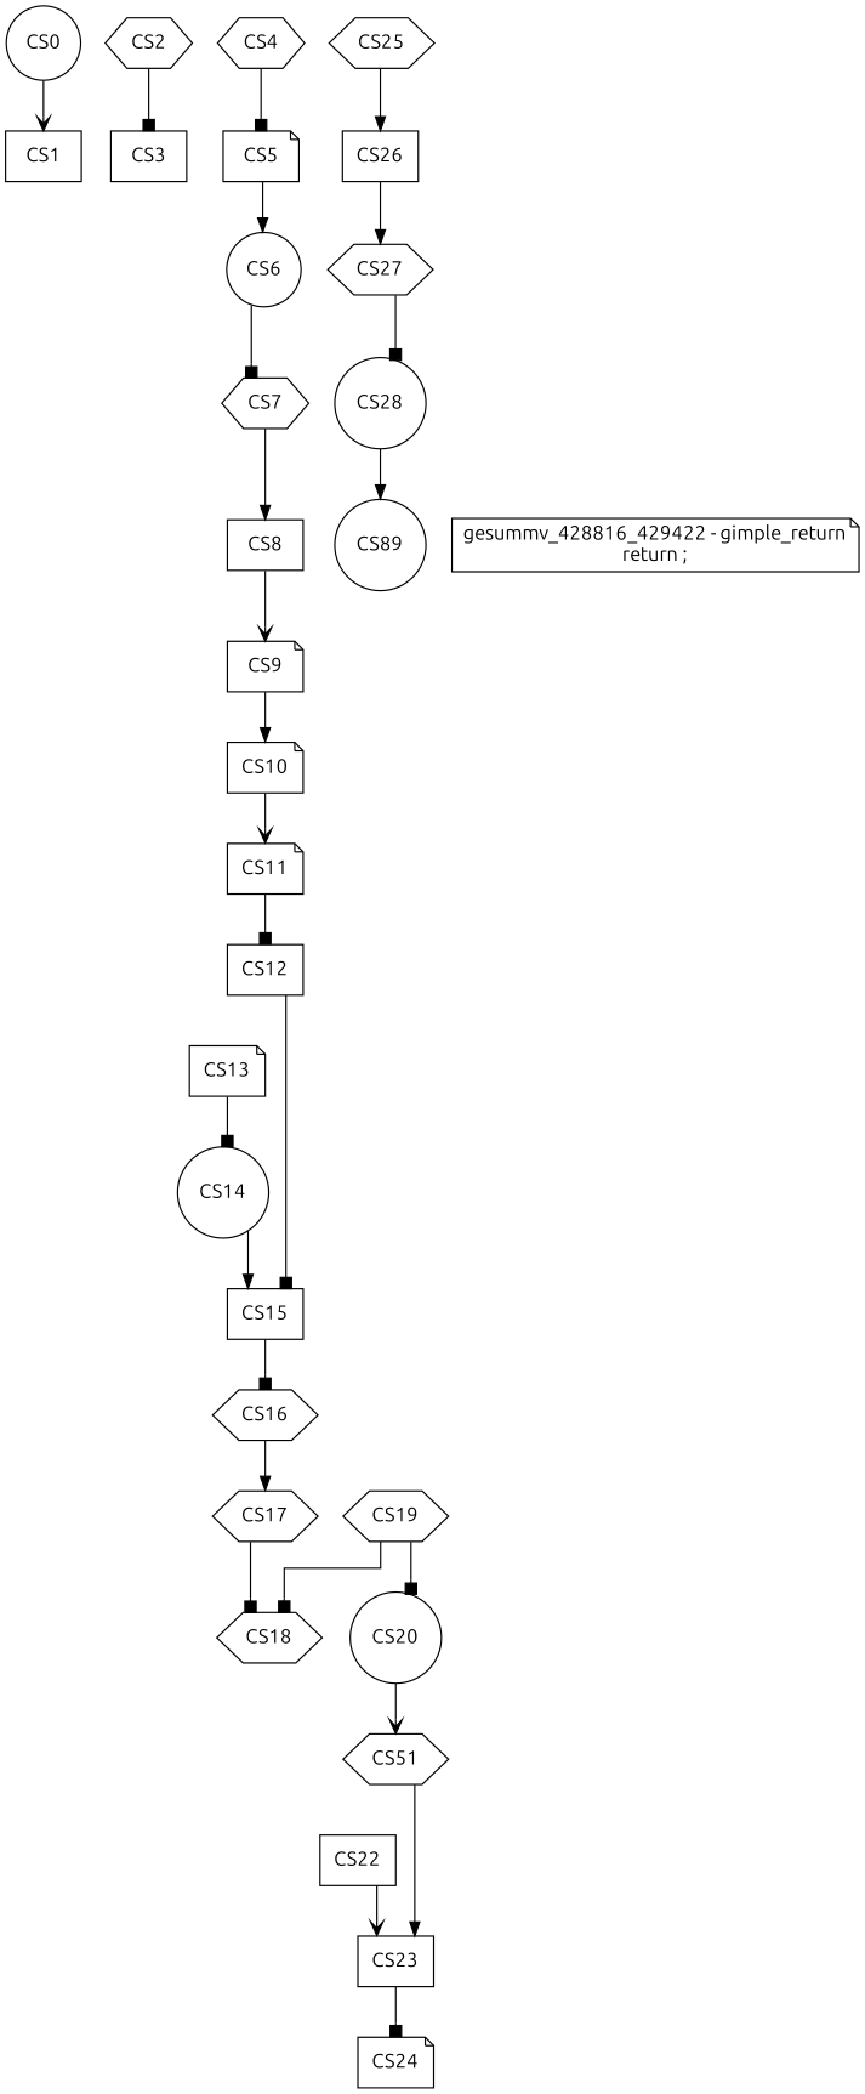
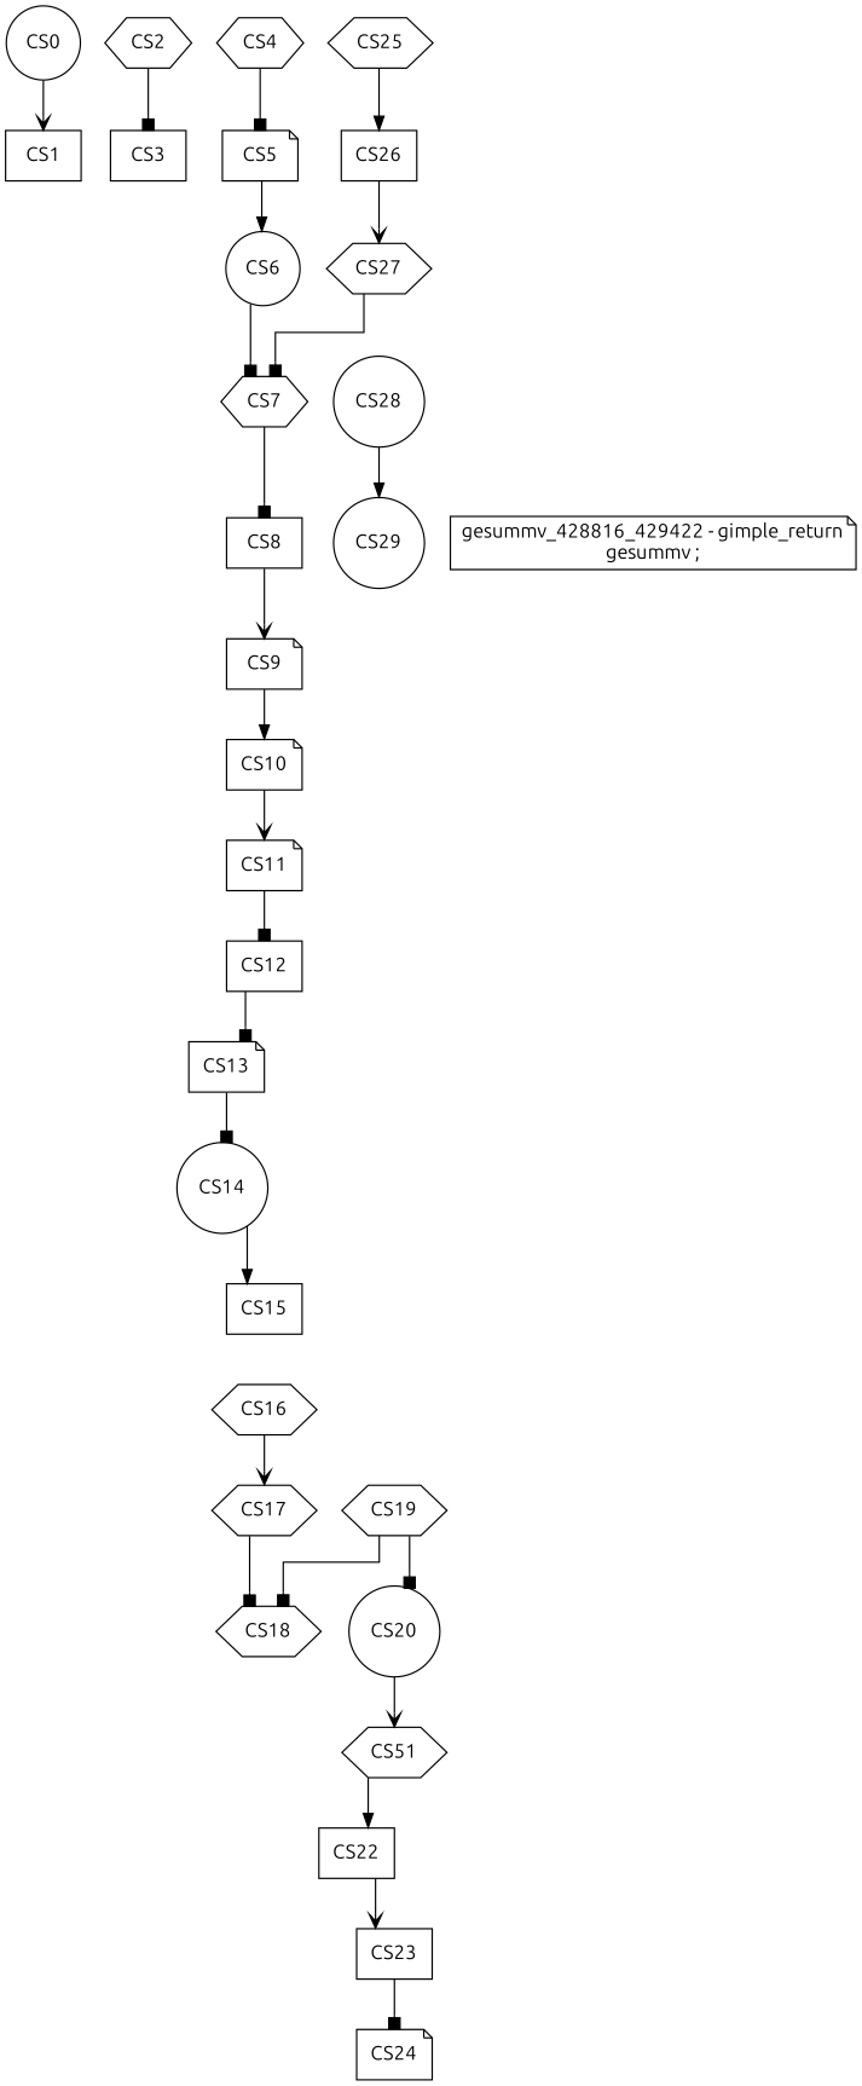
  digraph {
    fontname=Ubuntu
    splines=ortho
    node [fontname=Ubuntu shape=hexagon style=plaintext]
    edge [arrowhead=box fontname=Ubuntu]
    CS0 [shape=circle]
    CS1 [shape=box]
    CS2
    CS3 [shape=box]
    CS4
    CS22 [shape=box]
    CS5 [shape=note]
    CS6 [shape=circle]
    CS7
    CS8 [shape=box]
    CS9 [shape=note]
    CS10 [shape=note]
    CS11 [shape=note]
    CS12 [shape=box]
    CS13 [shape=note]
    CS14 [shape=circle]
    CS15 [shape=box]
    CS16
    CS17
    CS18
    CS19
    CS20 [shape=circle]
    n23 [label=CS51]
    CS23 [shape=box]
    CS24 [shape=note]
    CS25
    CS26 [shape=box]
    CS27
    CS28 [shape=circle]
-   CS29 [shape=circle label=CS89]
-   n31 [label="gesummv_428816_429422 - gimple_return\nreturn ;\n" shape=note style=""]
+   CS29 [shape=circle]
+   n31 [label="gesummv_428816_429422 - gimple_return\ngesummv ;\n" shape=note style=""]
    subgraph sub_1 {
      rank=same
      CS0
    }
    subgraph sub_2 {
      rank=same
      CS1
    }
    subgraph sub_3 {
      rank=same
      CS2
    }
    subgraph sub_4 {
      rank=same
      CS3
    }
    subgraph sub_5 {
      rank=same
      CS4
    }
    subgraph sub_6 {
      rank=same
      CS22
    }
    subgraph sub_7 {
      rank=same
      CS5
    }
    subgraph sub_8 {
      rank=same
      CS6
    }
    subgraph sub_9 {
      rank=same
      CS7
    }
    subgraph sub_10 {
      rank=same
      CS8
    }
    subgraph sub_11 {
      rank=same
      CS9
    }
    subgraph sub_12 {
      rank=same
      CS10
    }
    subgraph sub_13 {
      rank=same
      CS11
    }
    subgraph sub_14 {
      rank=same
      CS12
    }
    subgraph sub_15 {
      rank=same
      CS13
    }
    subgraph sub_16 {
      rank=same
      CS14
    }
    subgraph sub_17 {
      rank=same
      CS15
    }
    subgraph sub_18 {
      rank=same
      CS16
    }
    subgraph sub_19 {
      rank=same
      CS17
    }
    subgraph sub_20 {
      rank=same
      CS18
    }
    subgraph sub_21 {
      rank=same
      CS19
    }
    subgraph sub_22 {
      rank=same
      CS20
    }
    subgraph sub_23 {
      rank=same
      n23
    }
    subgraph sub_24 {
      rank=same
      CS23
    }
    subgraph sub_25 {
      rank=same
      CS24
    }
    subgraph sub_26 {
      rank=same
      CS25
    }
    subgraph sub_27 {
      rank=same
      CS26
    }
    subgraph sub_28 {
      rank=same
      CS27
    }
    subgraph sub_29 {
      rank=same
      CS28
    }
    subgraph sub_30 {
      rank=same
      CS29
      n31
    }
    CS0 -> CS1 [arrowhead=vee]
    CS2 -> CS3
    CS4 -> CS5
    CS22 -> CS23 [arrowhead=vee]
    CS5 -> CS6 [arrowhead=normal]
    CS6 -> CS7
-   CS7 -> CS8 [arrowhead=normal]
+   CS7 -> CS8
    CS8 -> CS9 [arrowhead=vee]
    CS9 -> CS10 [arrowhead=normal]
    CS10 -> CS11 [arrowhead=vee]
    CS11 -> CS12
-   CS12 -> CS15
+   CS12 -> CS13
    CS13 -> CS14
    CS14 -> CS15 [arrowhead=normal]
-   CS15 -> CS16
-   CS16 -> CS17 [arrowhead=normal]
+   CS16 -> CS17 [arrowhead=vee]
    CS17 -> CS18
    CS19 -> CS18
    CS19 -> CS20
    CS20 -> n23 [arrowhead=vee]
-   n23 -> CS23 [arrowhead=normal]
+   n23 -> CS22 [arrowhead=normal]
    CS23 -> CS24
    CS25 -> CS26 [arrowhead=normal]
-   CS26 -> CS27 [arrowhead=normal]
-   CS27 -> CS28
+   CS26 -> CS27 [arrowhead=vee]
+   CS27 -> CS7
    CS28 -> CS29 [arrowhead=normal]
    CS29 -> n31 [color=dimgrey style=invis weight=1000 arrowhead=""]
  }
